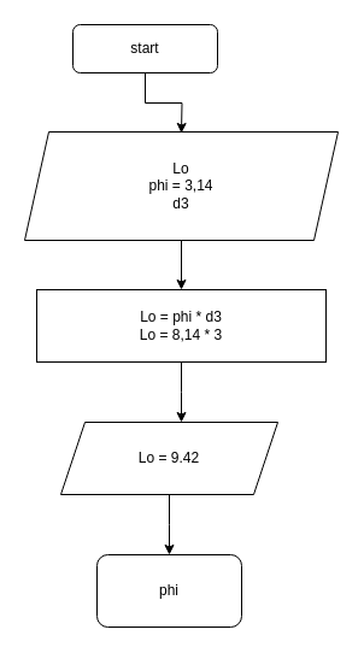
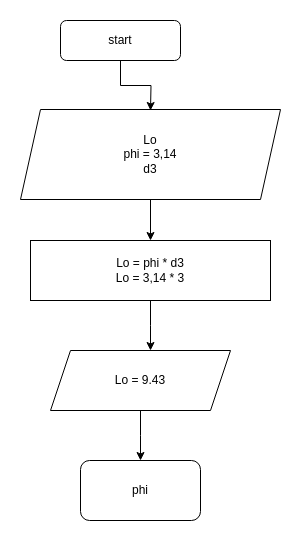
  <mxCell id="0" />
  <mxCell id="1" parent="0" />
  <mxCell id="2" style="edgeStyle=orthogonalEdgeStyle;rounded=0;orthogonalLoop=1;jettySize=auto;html=1;" parent="1" source="3" edge="1"><mxGeometry relative="1" as="geometry"><mxPoint x="150" y="110" as="targetPoint" /></mxGeometry></mxCell>
  <mxCell id="3" value="start" style="rounded=1;whiteSpace=wrap;html=1;fontSize=12;glass=0;strokeWidth=1;shadow=0;" parent="1" vertex="1"><mxGeometry x="60" y="20" width="120" height="40" as="geometry" /></mxCell>
  <mxCell id="4" style="edgeStyle=orthogonalEdgeStyle;rounded=0;orthogonalLoop=1;jettySize=auto;html=1;" parent="1" source="5" edge="1"><mxGeometry relative="1" as="geometry"><mxPoint x="150" y="240" as="targetPoint" /></mxGeometry></mxCell>
  <mxCell id="5" value="&lt;div&gt;Lo&lt;/div&gt;&lt;div&gt;phi = 3,14&lt;br&gt;&lt;/div&gt;&lt;div&gt;d3&lt;br&gt;&lt;/div&gt;" style="shape=parallelogram;perimeter=parallelogramPerimeter;whiteSpace=wrap;html=1;fixedSize=1;" parent="1" vertex="1"><mxGeometry x="20" y="109" width="260" height="90" as="geometry" /></mxCell>
  <mxCell id="6" style="edgeStyle=orthogonalEdgeStyle;rounded=0;orthogonalLoop=1;jettySize=auto;html=1;" parent="1" source="7" edge="1"><mxGeometry relative="1" as="geometry"><mxPoint x="150" y="350" as="targetPoint" /></mxGeometry></mxCell>
- <mxCell id="7" value="&lt;div&gt;Lo = phi * d3&lt;/div&gt;&lt;div&gt;Lo = 8,14 * 3 &lt;br&gt;&lt;/div&gt;" style="rounded=0;whiteSpace=wrap;html=1;" parent="1" vertex="1"><mxGeometry x="30" y="240" width="240" height="60" as="geometry" /></mxCell>
+ <mxCell id="7" value="&lt;div&gt;Lo = phi * d3&lt;/div&gt;&lt;div&gt;Lo = 3,14 * 3 &lt;br&gt;&lt;/div&gt;" style="rounded=0;whiteSpace=wrap;html=1;" parent="1" vertex="1"><mxGeometry x="30" y="240" width="240" height="60" as="geometry" /></mxCell>
  <mxCell id="8" style="edgeStyle=orthogonalEdgeStyle;rounded=0;orthogonalLoop=1;jettySize=auto;html=1;" parent="1" source="9" edge="1"><mxGeometry relative="1" as="geometry"><mxPoint x="140" y="460" as="targetPoint" /></mxGeometry></mxCell>
- <mxCell id="9" value="Lo = 9.42" style="shape=parallelogram;perimeter=parallelogramPerimeter;whiteSpace=wrap;html=1;fixedSize=1;" parent="1" vertex="1"><mxGeometry x="50" y="350" width="180" height="60" as="geometry" /></mxCell>
+ <mxCell id="9" value="Lo = 9.43" style="shape=parallelogram;perimeter=parallelogramPerimeter;whiteSpace=wrap;html=1;fixedSize=1;" parent="1" vertex="1"><mxGeometry x="50" y="350" width="180" height="60" as="geometry" /></mxCell>
  <mxCell id="10" value="phi" style="rounded=1;whiteSpace=wrap;html=1;" parent="1" vertex="1"><mxGeometry x="80" y="460" width="120" height="60" as="geometry" /></mxCell>
